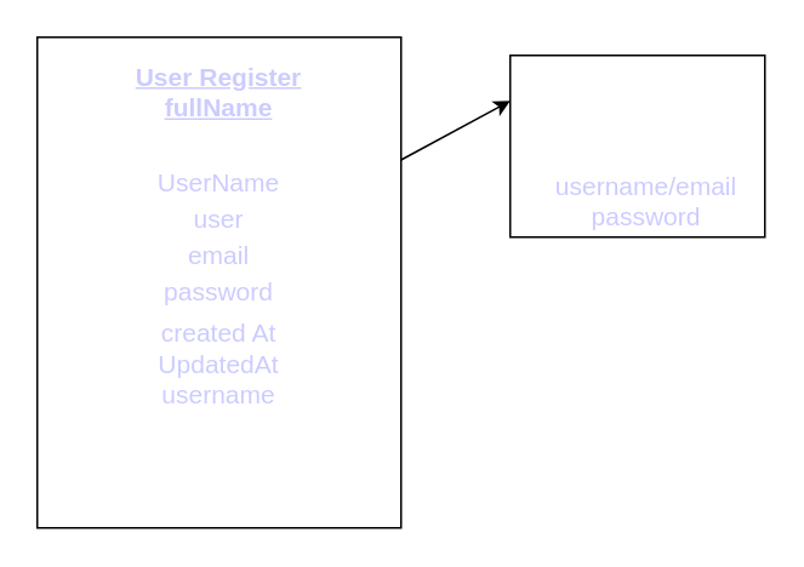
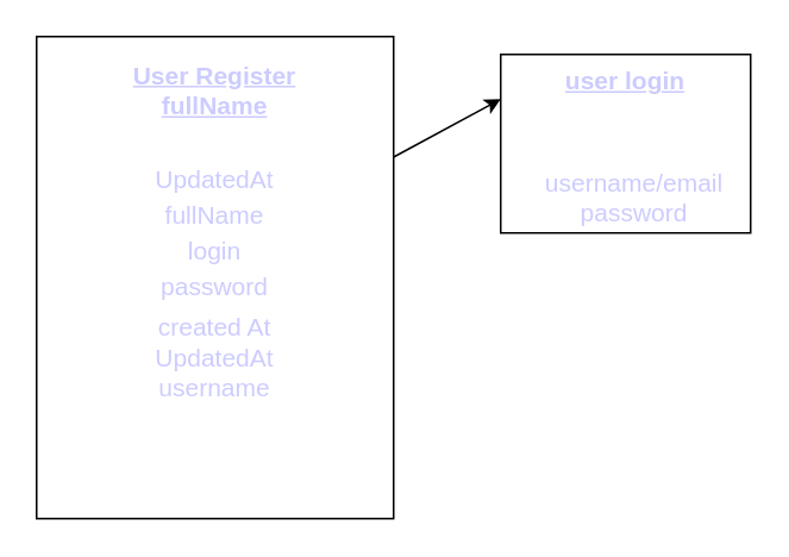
  <mxCell id="0" />
  <mxCell id="1" parent="0" />
  <mxCell id="2" value="" style="group" vertex="1" connectable="0" parent="1"><mxGeometry x="20" y="20" width="200" height="270" as="geometry" /></mxCell>
  <mxCell id="3" value="" style="whiteSpace=wrap;html=1;align=left;" vertex="1" parent="2"><mxGeometry width="200" height="270" as="geometry" /></mxCell>
  <mxCell id="4" value="User Register fullName" style="text;strokeColor=none;align=center;fillColor=none;html=1;verticalAlign=middle;whiteSpace=wrap;rounded=0;fontSize=14;fontStyle=5;fontColor=#CCCCFF;" vertex="1" parent="2"><mxGeometry x="25" width="150" height="60" as="geometry" /></mxCell>
- <mxCell id="5" value="UserName" style="text;strokeColor=none;align=center;fillColor=none;html=1;verticalAlign=middle;whiteSpace=wrap;rounded=0;fontSize=14;fontColor=#CCCCFF;" vertex="1" parent="2"><mxGeometry x="55" y="60" width="90" height="40" as="geometry" /></mxCell>
+ <mxCell id="5" value="UpdatedAt" style="text;strokeColor=none;align=center;fillColor=none;html=1;verticalAlign=middle;whiteSpace=wrap;rounded=0;fontSize=14;fontColor=#CCCCFF;" vertex="1" parent="2"><mxGeometry x="55" y="60" width="90" height="40" as="geometry" /></mxCell>
  <mxCell id="6" value="created At&lt;br&gt;UpdatedAt&lt;br&gt;username" style="text;strokeColor=none;align=center;fillColor=none;html=1;verticalAlign=middle;whiteSpace=wrap;rounded=0;fontSize=14;fontColor=#CCCCFF;" vertex="1" parent="2"><mxGeometry x="55" y="160" width="90" height="40" as="geometry" /></mxCell>
  <mxCell id="7" value="password" style="text;strokeColor=none;align=center;fillColor=none;html=1;verticalAlign=middle;whiteSpace=wrap;rounded=0;fontSize=14;fontColor=#CCCCFF;" vertex="1" parent="2"><mxGeometry x="55" y="120" width="90" height="40" as="geometry" /></mxCell>
- <mxCell id="8" value="email" style="text;strokeColor=none;align=center;fillColor=none;html=1;verticalAlign=middle;whiteSpace=wrap;rounded=0;fontSize=14;fontColor=#CCCCFF;" vertex="1" parent="2"><mxGeometry x="55" y="100" width="90" height="40" as="geometry" /></mxCell>
- <mxCell id="9" value="user" style="text;strokeColor=none;align=center;fillColor=none;html=1;verticalAlign=middle;whiteSpace=wrap;rounded=0;fontSize=14;fontColor=#CCCCFF;" vertex="1" parent="2"><mxGeometry x="55" y="80" width="90" height="40" as="geometry" /></mxCell>
+ <mxCell id="8" value="login" style="text;strokeColor=none;align=center;fillColor=none;html=1;verticalAlign=middle;whiteSpace=wrap;rounded=0;fontSize=14;fontColor=#CCCCFF;" vertex="1" parent="2"><mxGeometry x="55" y="100" width="90" height="40" as="geometry" /></mxCell>
+ <mxCell id="9" value="fullName" style="text;strokeColor=none;align=center;fillColor=none;html=1;verticalAlign=middle;whiteSpace=wrap;rounded=0;fontSize=14;fontColor=#CCCCFF;" vertex="1" parent="2"><mxGeometry x="55" y="80" width="90" height="40" as="geometry" /></mxCell>
  <mxCell id="10" value="" style="whiteSpace=wrap;html=1;align=left;" vertex="1" parent="1"><mxGeometry x="280" y="30" width="140" height="100" as="geometry" /></mxCell>
+ <mxCell id="11" value="&lt;b&gt;&lt;u&gt;user login&lt;/u&gt;&lt;/b&gt;" style="text;strokeColor=none;align=center;fillColor=none;html=1;verticalAlign=middle;whiteSpace=wrap;rounded=0;fontSize=14;fontColor=#CCCCFF;" vertex="1" parent="1"><mxGeometry x="300" y="30" width="100" height="30" as="geometry" /></mxCell>
  <mxCell id="12" value="username/email&lt;br&gt;password" style="text;strokeColor=none;align=center;fillColor=none;html=1;verticalAlign=middle;whiteSpace=wrap;rounded=0;fontSize=14;fontColor=#CCCCFF;" vertex="1" parent="1"><mxGeometry x="325" y="95" width="60" height="30" as="geometry" /></mxCell>
  <mxCell id="13" style="html=1;exitX=1;exitY=0.25;exitDx=0;exitDy=0;entryX=0;entryY=0.25;entryDx=0;entryDy=0;fontSize=14;fontColor=#CCCCFF;" edge="1" parent="1" source="3" target="10"><mxGeometry relative="1" as="geometry" /></mxCell>
